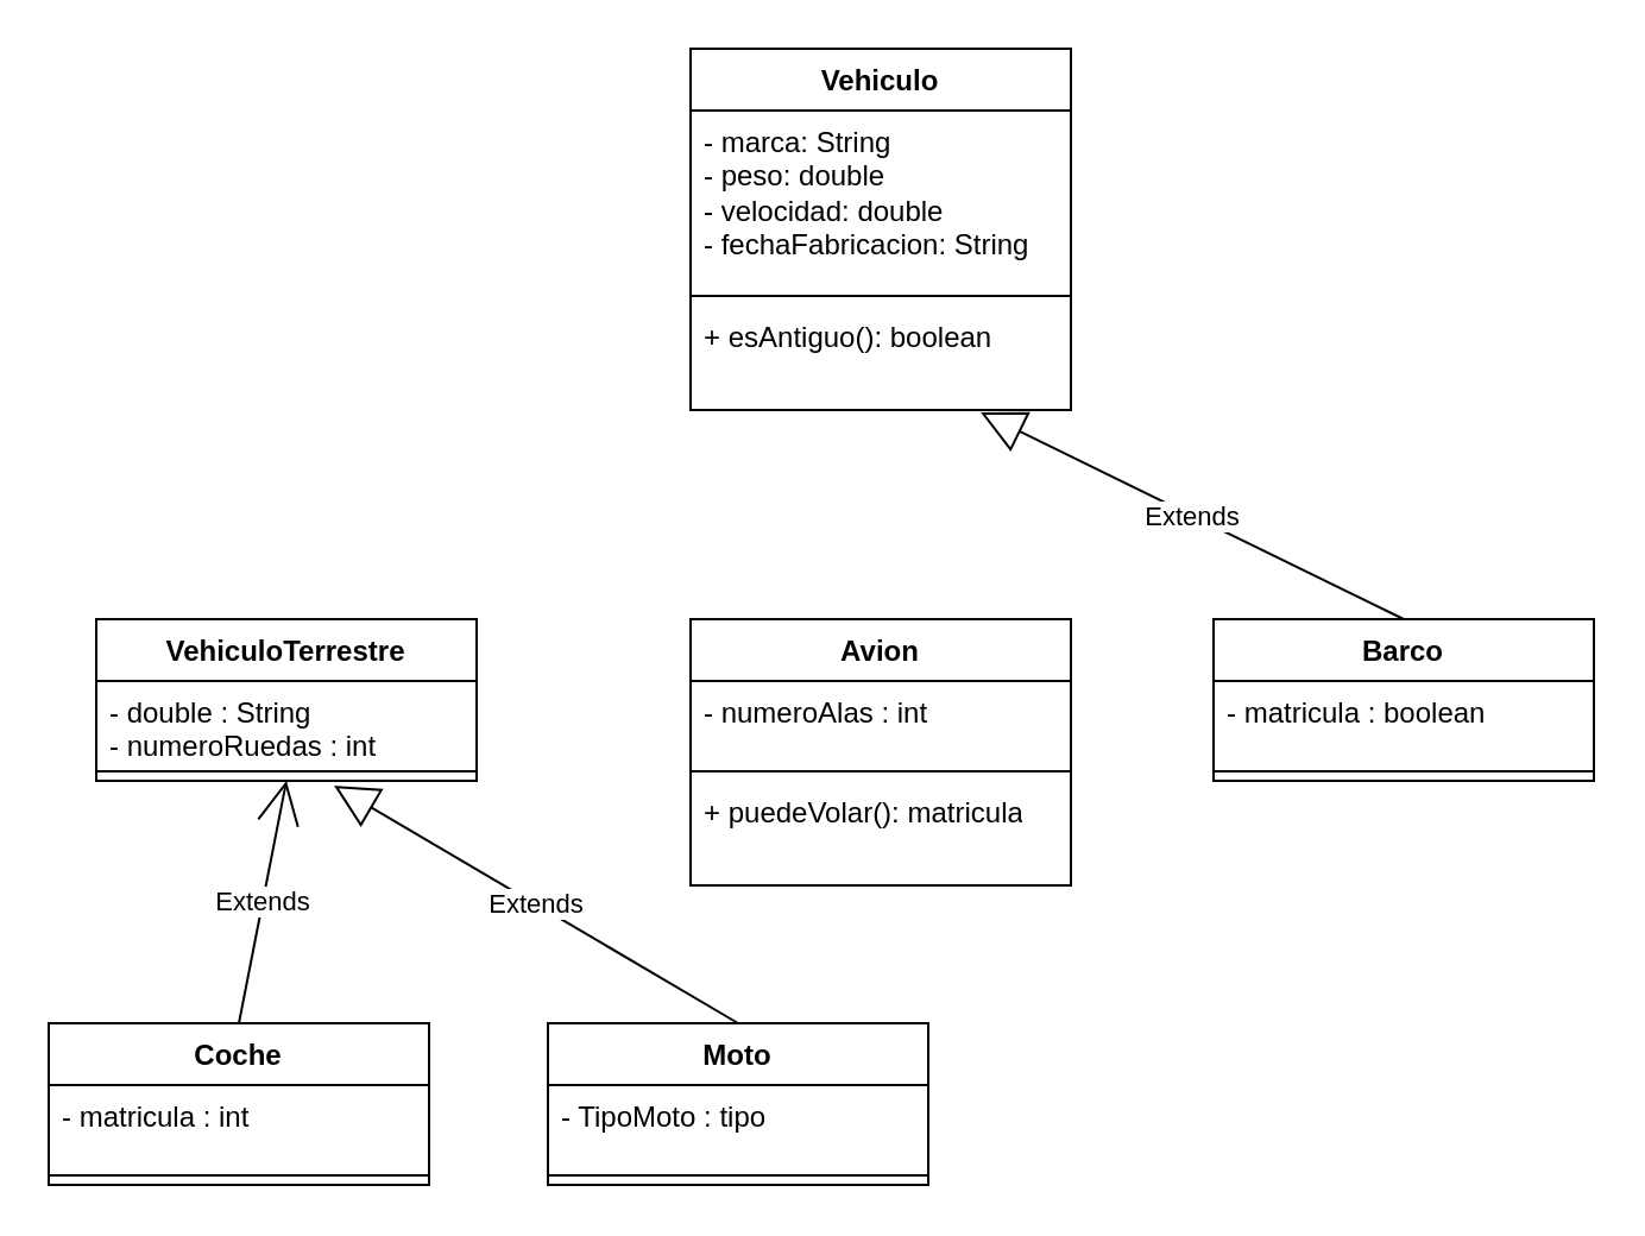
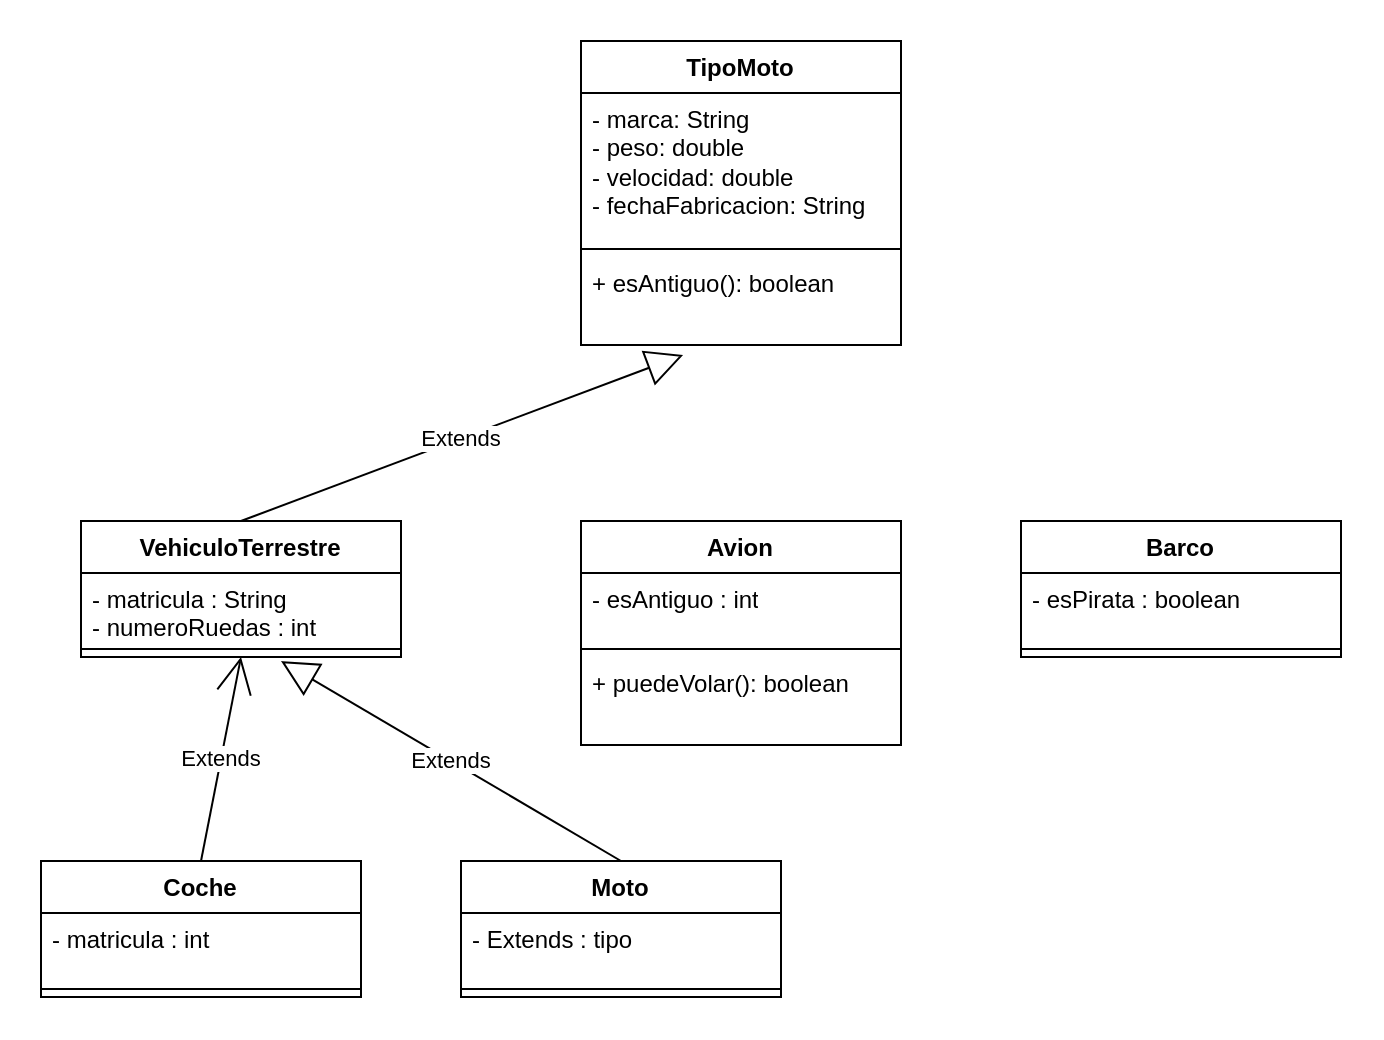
  <mxCell id="0" />
  <mxCell id="1" parent="0" />
- <mxCell id="2" value="Vehiculo" style="swimlane;fontStyle=1;align=center;verticalAlign=top;childLayout=stackLayout;horizontal=1;startSize=26;horizontalStack=0;resizeParent=1;resizeParentMax=0;resizeLast=0;collapsible=1;marginBottom=0;whiteSpace=wrap;html=1;" vertex="1" parent="1"><mxGeometry x="290" y="20" width="160" height="152" as="geometry" /></mxCell>
+ <mxCell id="2" value="TipoMoto" style="swimlane;fontStyle=1;align=center;verticalAlign=top;childLayout=stackLayout;horizontal=1;startSize=26;horizontalStack=0;resizeParent=1;resizeParentMax=0;resizeLast=0;collapsible=1;marginBottom=0;whiteSpace=wrap;html=1;" vertex="1" parent="1"><mxGeometry x="290" y="20" width="160" height="152" as="geometry" /></mxCell>
  <mxCell id="3" value="- marca: String&lt;div&gt;- peso: double&lt;/div&gt;&lt;div&gt;- velocidad: double&lt;/div&gt;&lt;div&gt;- fechaFabricacion: String&lt;/div&gt;" style="text;strokeColor=none;fillColor=none;align=left;verticalAlign=top;spacingLeft=4;spacingRight=4;overflow=hidden;rotatable=0;points=[[0,0.5],[1,0.5]];portConstraint=eastwest;whiteSpace=wrap;html=1;" vertex="1" parent="2"><mxGeometry y="26" width="160" height="74" as="geometry" /></mxCell>
  <mxCell id="4" value="" style="line;strokeWidth=1;fillColor=none;align=left;verticalAlign=middle;spacingTop=-1;spacingLeft=3;spacingRight=3;rotatable=0;labelPosition=right;points=[];portConstraint=eastwest;strokeColor=inherit;" vertex="1" parent="2"><mxGeometry y="100" width="160" height="8" as="geometry" /></mxCell>
  <mxCell id="5" value="+ esAntiguo(): boolean" style="text;strokeColor=none;fillColor=none;align=left;verticalAlign=top;spacingLeft=4;spacingRight=4;overflow=hidden;rotatable=0;points=[[0,0.5],[1,0.5]];portConstraint=eastwest;whiteSpace=wrap;html=1;" vertex="1" parent="2"><mxGeometry y="108" width="160" height="44" as="geometry" /></mxCell>
  <mxCell id="6" value="Avion" style="swimlane;fontStyle=1;align=center;verticalAlign=top;childLayout=stackLayout;horizontal=1;startSize=26;horizontalStack=0;resizeParent=1;resizeParentMax=0;resizeLast=0;collapsible=1;marginBottom=0;whiteSpace=wrap;html=1;" vertex="1" parent="1"><mxGeometry x="290" y="260" width="160" height="112" as="geometry" /></mxCell>
- <mxCell id="7" value="- numeroAlas : int" style="text;strokeColor=none;fillColor=none;align=left;verticalAlign=top;spacingLeft=4;spacingRight=4;overflow=hidden;rotatable=0;points=[[0,0.5],[1,0.5]];portConstraint=eastwest;whiteSpace=wrap;html=1;" vertex="1" parent="6"><mxGeometry y="26" width="160" height="34" as="geometry" /></mxCell>
+ <mxCell id="7" value="- esAntiguo : int" style="text;strokeColor=none;fillColor=none;align=left;verticalAlign=top;spacingLeft=4;spacingRight=4;overflow=hidden;rotatable=0;points=[[0,0.5],[1,0.5]];portConstraint=eastwest;whiteSpace=wrap;html=1;" vertex="1" parent="6"><mxGeometry y="26" width="160" height="34" as="geometry" /></mxCell>
  <mxCell id="8" value="" style="line;strokeWidth=1;fillColor=none;align=left;verticalAlign=middle;spacingTop=-1;spacingLeft=3;spacingRight=3;rotatable=0;labelPosition=right;points=[];portConstraint=eastwest;strokeColor=inherit;" vertex="1" parent="6"><mxGeometry y="60" width="160" height="8" as="geometry" /></mxCell>
- <mxCell id="9" value="+ puedeVolar(): matricula" style="text;strokeColor=none;fillColor=none;align=left;verticalAlign=top;spacingLeft=4;spacingRight=4;overflow=hidden;rotatable=0;points=[[0,0.5],[1,0.5]];portConstraint=eastwest;whiteSpace=wrap;html=1;" vertex="1" parent="6"><mxGeometry y="68" width="160" height="44" as="geometry" /></mxCell>
+ <mxCell id="9" value="+ puedeVolar(): boolean" style="text;strokeColor=none;fillColor=none;align=left;verticalAlign=top;spacingLeft=4;spacingRight=4;overflow=hidden;rotatable=0;points=[[0,0.5],[1,0.5]];portConstraint=eastwest;whiteSpace=wrap;html=1;" vertex="1" parent="6"><mxGeometry y="68" width="160" height="44" as="geometry" /></mxCell>
  <mxCell id="10" value="Barco" style="swimlane;fontStyle=1;align=center;verticalAlign=top;childLayout=stackLayout;horizontal=1;startSize=26;horizontalStack=0;resizeParent=1;resizeParentMax=0;resizeLast=0;collapsible=1;marginBottom=0;whiteSpace=wrap;html=1;" vertex="1" parent="1"><mxGeometry x="510" y="260" width="160" height="68" as="geometry" /></mxCell>
- <mxCell id="11" value="- matricula : boolean" style="text;strokeColor=none;fillColor=none;align=left;verticalAlign=top;spacingLeft=4;spacingRight=4;overflow=hidden;rotatable=0;points=[[0,0.5],[1,0.5]];portConstraint=eastwest;whiteSpace=wrap;html=1;" vertex="1" parent="10"><mxGeometry y="26" width="160" height="34" as="geometry" /></mxCell>
+ <mxCell id="11" value="- esPirata : boolean" style="text;strokeColor=none;fillColor=none;align=left;verticalAlign=top;spacingLeft=4;spacingRight=4;overflow=hidden;rotatable=0;points=[[0,0.5],[1,0.5]];portConstraint=eastwest;whiteSpace=wrap;html=1;" vertex="1" parent="10"><mxGeometry y="26" width="160" height="34" as="geometry" /></mxCell>
  <mxCell id="12" value="" style="line;strokeWidth=1;fillColor=none;align=left;verticalAlign=middle;spacingTop=-1;spacingLeft=3;spacingRight=3;rotatable=0;labelPosition=right;points=[];portConstraint=eastwest;strokeColor=inherit;" vertex="1" parent="10"><mxGeometry y="60" width="160" height="8" as="geometry" /></mxCell>
- <mxCell id="13" value="Extends" style="endArrow=block;endSize=16;endFill=0;html=1;rounded=0;entryX=0.763;entryY=1.023;entryDx=0;entryDy=0;entryPerimeter=0;exitX=0.5;exitY=0;exitDx=0;exitDy=0;" edge="1" parent="1" source="10" target="5"><mxGeometry width="160" relative="1" as="geometry"><mxPoint x="320" y="290" as="sourcePoint" /><mxPoint x="480" y="290" as="targetPoint" /></mxGeometry></mxCell>
  <mxCell id="14" value="VehiculoTerrestre" style="swimlane;fontStyle=1;align=center;verticalAlign=top;childLayout=stackLayout;horizontal=1;startSize=26;horizontalStack=0;resizeParent=1;resizeParentMax=0;resizeLast=0;collapsible=1;marginBottom=0;whiteSpace=wrap;html=1;" vertex="1" parent="1"><mxGeometry x="40" y="260" width="160" height="68" as="geometry" /></mxCell>
- <mxCell id="15" value="- double : String&lt;div&gt;- numeroRuedas : int&lt;/div&gt;" style="text;strokeColor=none;fillColor=none;align=left;verticalAlign=top;spacingLeft=4;spacingRight=4;overflow=hidden;rotatable=0;points=[[0,0.5],[1,0.5]];portConstraint=eastwest;whiteSpace=wrap;html=1;" vertex="1" parent="14"><mxGeometry y="26" width="160" height="34" as="geometry" /></mxCell>
+ <mxCell id="15" value="- matricula : String&lt;div&gt;- numeroRuedas : int&lt;/div&gt;" style="text;strokeColor=none;fillColor=none;align=left;verticalAlign=top;spacingLeft=4;spacingRight=4;overflow=hidden;rotatable=0;points=[[0,0.5],[1,0.5]];portConstraint=eastwest;whiteSpace=wrap;html=1;" vertex="1" parent="14"><mxGeometry y="26" width="160" height="34" as="geometry" /></mxCell>
  <mxCell id="16" value="" style="line;strokeWidth=1;fillColor=none;align=left;verticalAlign=middle;spacingTop=-1;spacingLeft=3;spacingRight=3;rotatable=0;labelPosition=right;points=[];portConstraint=eastwest;strokeColor=inherit;" vertex="1" parent="14"><mxGeometry y="60" width="160" height="8" as="geometry" /></mxCell>
+ <mxCell id="17" value="Extends" style="endArrow=block;endSize=16;endFill=0;html=1;rounded=0;exitX=0.5;exitY=0;exitDx=0;exitDy=0;entryX=0.319;entryY=1.114;entryDx=0;entryDy=0;entryPerimeter=0;" edge="1" parent="1" source="14" target="5"><mxGeometry width="160" relative="1" as="geometry"><mxPoint x="320" y="290" as="sourcePoint" /><mxPoint x="480" y="290" as="targetPoint" /></mxGeometry></mxCell>
  <mxCell id="18" value="Coche" style="swimlane;fontStyle=1;align=center;verticalAlign=top;childLayout=stackLayout;horizontal=1;startSize=26;horizontalStack=0;resizeParent=1;resizeParentMax=0;resizeLast=0;collapsible=1;marginBottom=0;whiteSpace=wrap;html=1;" vertex="1" parent="1"><mxGeometry x="20" y="430" width="160" height="68" as="geometry" /></mxCell>
  <mxCell id="19" value="- matricula : int" style="text;strokeColor=none;fillColor=none;align=left;verticalAlign=top;spacingLeft=4;spacingRight=4;overflow=hidden;rotatable=0;points=[[0,0.5],[1,0.5]];portConstraint=eastwest;whiteSpace=wrap;html=1;" vertex="1" parent="18"><mxGeometry y="26" width="160" height="34" as="geometry" /></mxCell>
  <mxCell id="20" value="" style="line;strokeWidth=1;fillColor=none;align=left;verticalAlign=middle;spacingTop=-1;spacingLeft=3;spacingRight=3;rotatable=0;labelPosition=right;points=[];portConstraint=eastwest;strokeColor=inherit;" vertex="1" parent="18"><mxGeometry y="60" width="160" height="8" as="geometry" /></mxCell>
  <mxCell id="21" value="Extends" style="endArrow=open;endSize=16;endFill=0;html=1;rounded=0;exitX=0.5;exitY=0;exitDx=0;exitDy=0;entryX=0.5;entryY=1;entryDx=0;entryDy=0;" edge="1" parent="1" source="18" target="14"><mxGeometry width="160" relative="1" as="geometry"><mxPoint x="320" y="290" as="sourcePoint" /><mxPoint x="480" y="290" as="targetPoint" /></mxGeometry></mxCell>
  <mxCell id="22" value="Moto" style="swimlane;fontStyle=1;align=center;verticalAlign=top;childLayout=stackLayout;horizontal=1;startSize=26;horizontalStack=0;resizeParent=1;resizeParentMax=0;resizeLast=0;collapsible=1;marginBottom=0;whiteSpace=wrap;html=1;" vertex="1" parent="1"><mxGeometry x="230" y="430" width="160" height="68" as="geometry" /></mxCell>
- <mxCell id="23" value="- TipoMoto : tipo" style="text;strokeColor=none;fillColor=none;align=left;verticalAlign=top;spacingLeft=4;spacingRight=4;overflow=hidden;rotatable=0;points=[[0,0.5],[1,0.5]];portConstraint=eastwest;whiteSpace=wrap;html=1;" vertex="1" parent="22"><mxGeometry y="26" width="160" height="34" as="geometry" /></mxCell>
+ <mxCell id="23" value="- Extends : tipo" style="text;strokeColor=none;fillColor=none;align=left;verticalAlign=top;spacingLeft=4;spacingRight=4;overflow=hidden;rotatable=0;points=[[0,0.5],[1,0.5]];portConstraint=eastwest;whiteSpace=wrap;html=1;" vertex="1" parent="22"><mxGeometry y="26" width="160" height="34" as="geometry" /></mxCell>
  <mxCell id="24" value="" style="line;strokeWidth=1;fillColor=none;align=left;verticalAlign=middle;spacingTop=-1;spacingLeft=3;spacingRight=3;rotatable=0;labelPosition=right;points=[];portConstraint=eastwest;strokeColor=inherit;" vertex="1" parent="22"><mxGeometry y="60" width="160" height="8" as="geometry" /></mxCell>
  <mxCell id="25" value="Extends" style="endArrow=block;endSize=16;endFill=0;html=1;rounded=0;exitX=0.5;exitY=0;exitDx=0;exitDy=0;" edge="1" parent="1" source="22"><mxGeometry width="160" relative="1" as="geometry"><mxPoint x="110" y="440" as="sourcePoint" /><mxPoint x="140" y="330" as="targetPoint" /></mxGeometry></mxCell>
